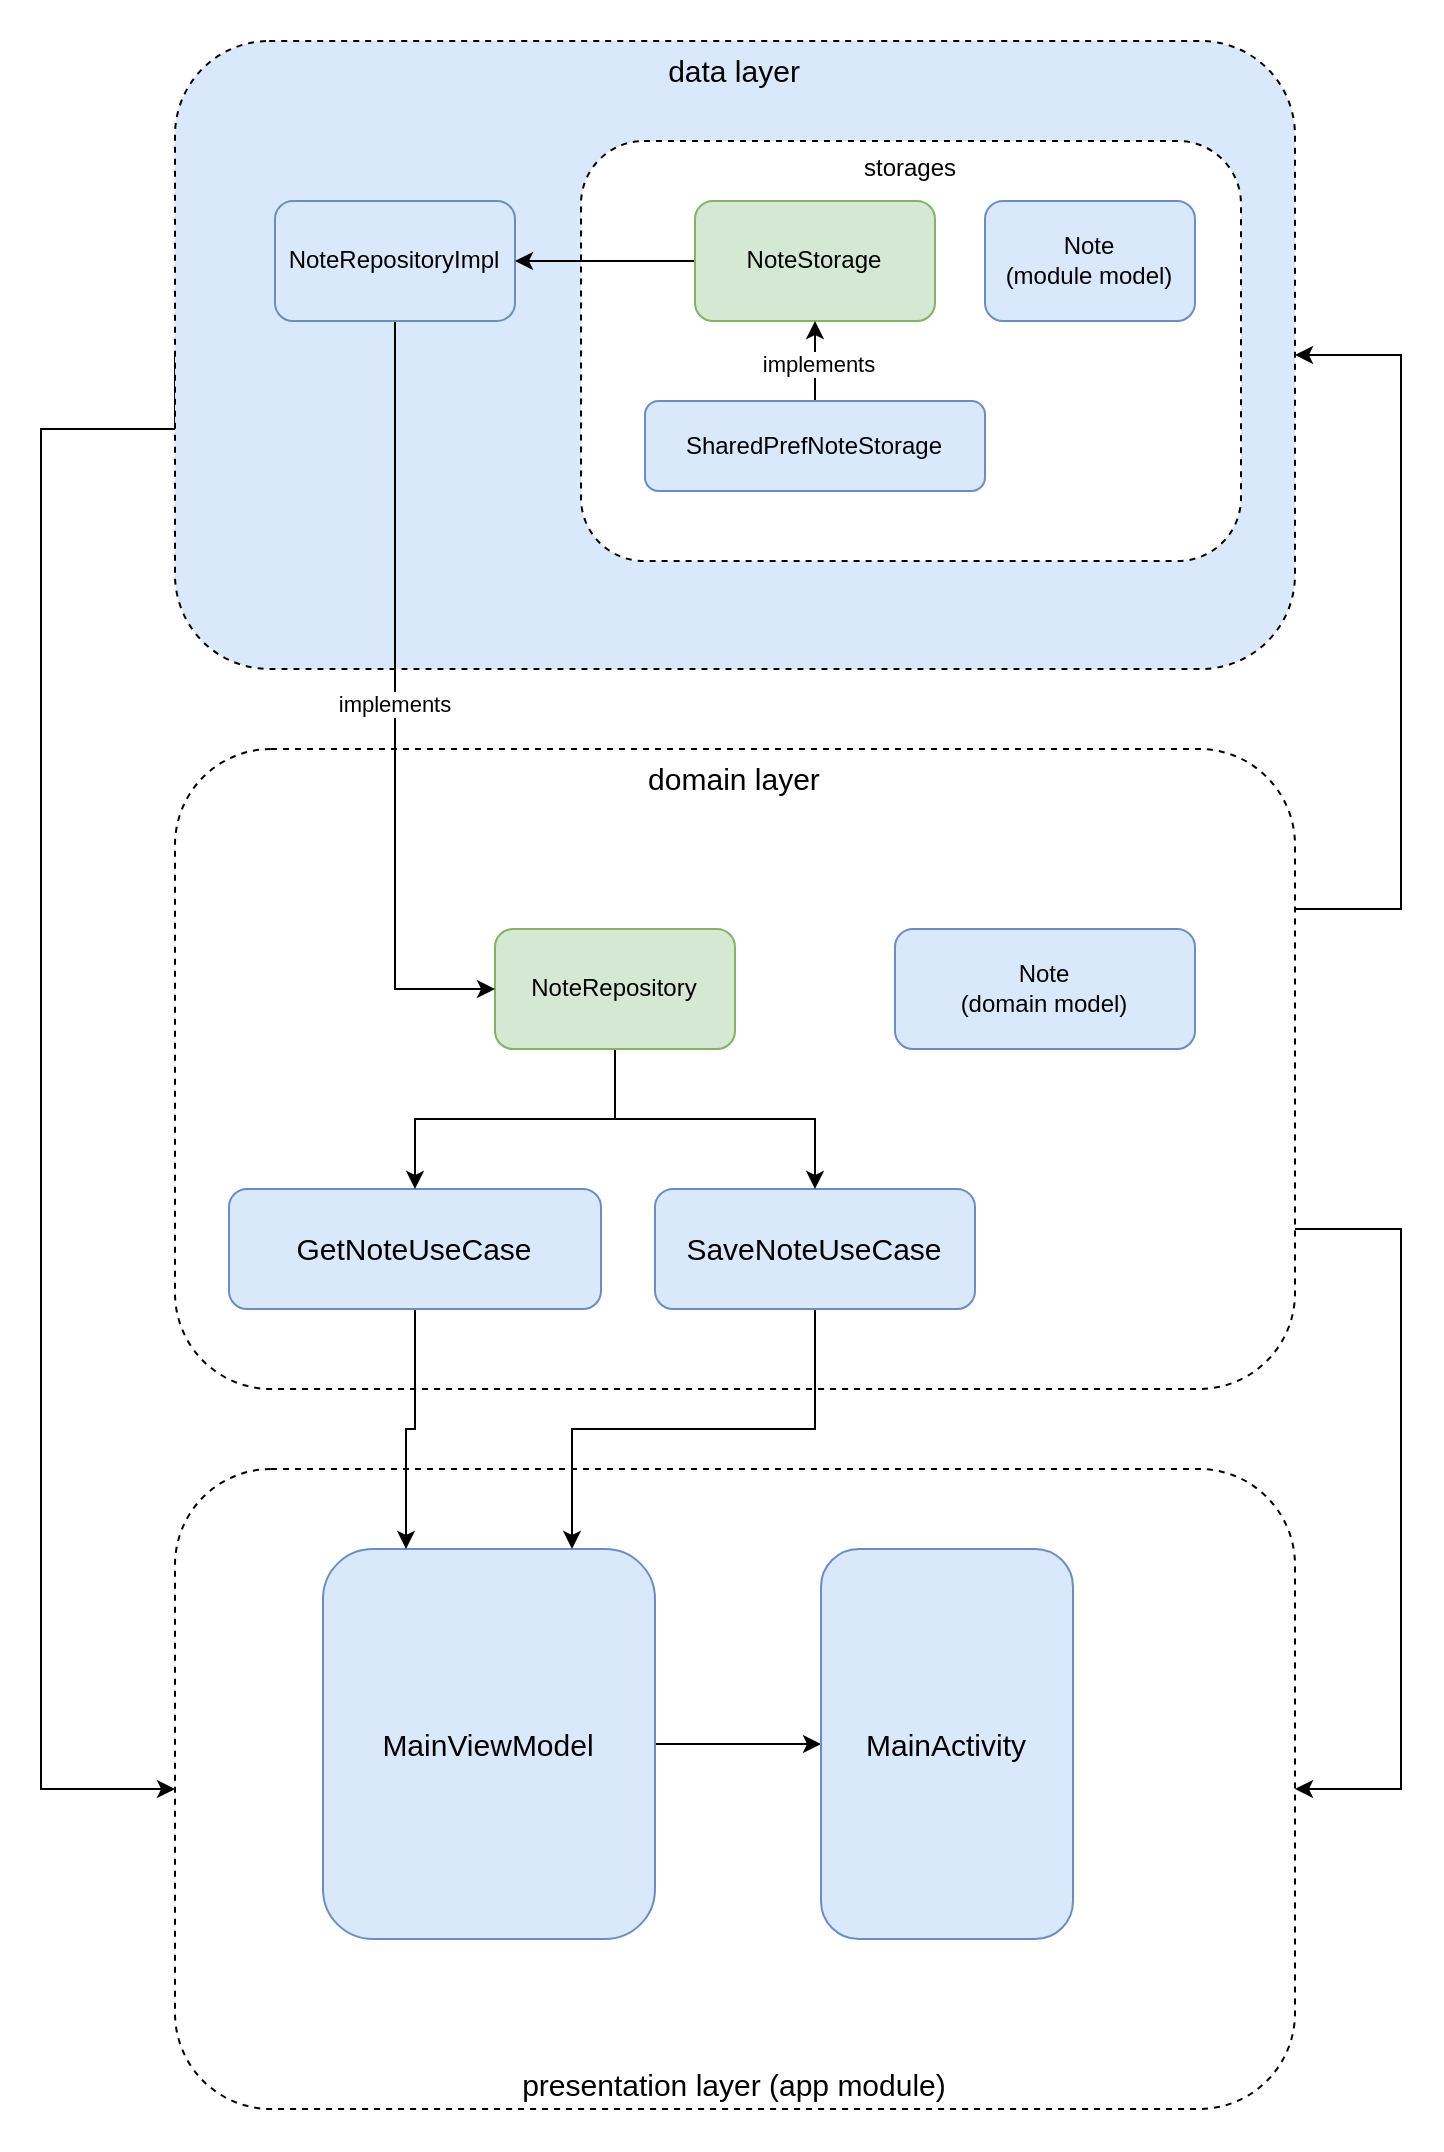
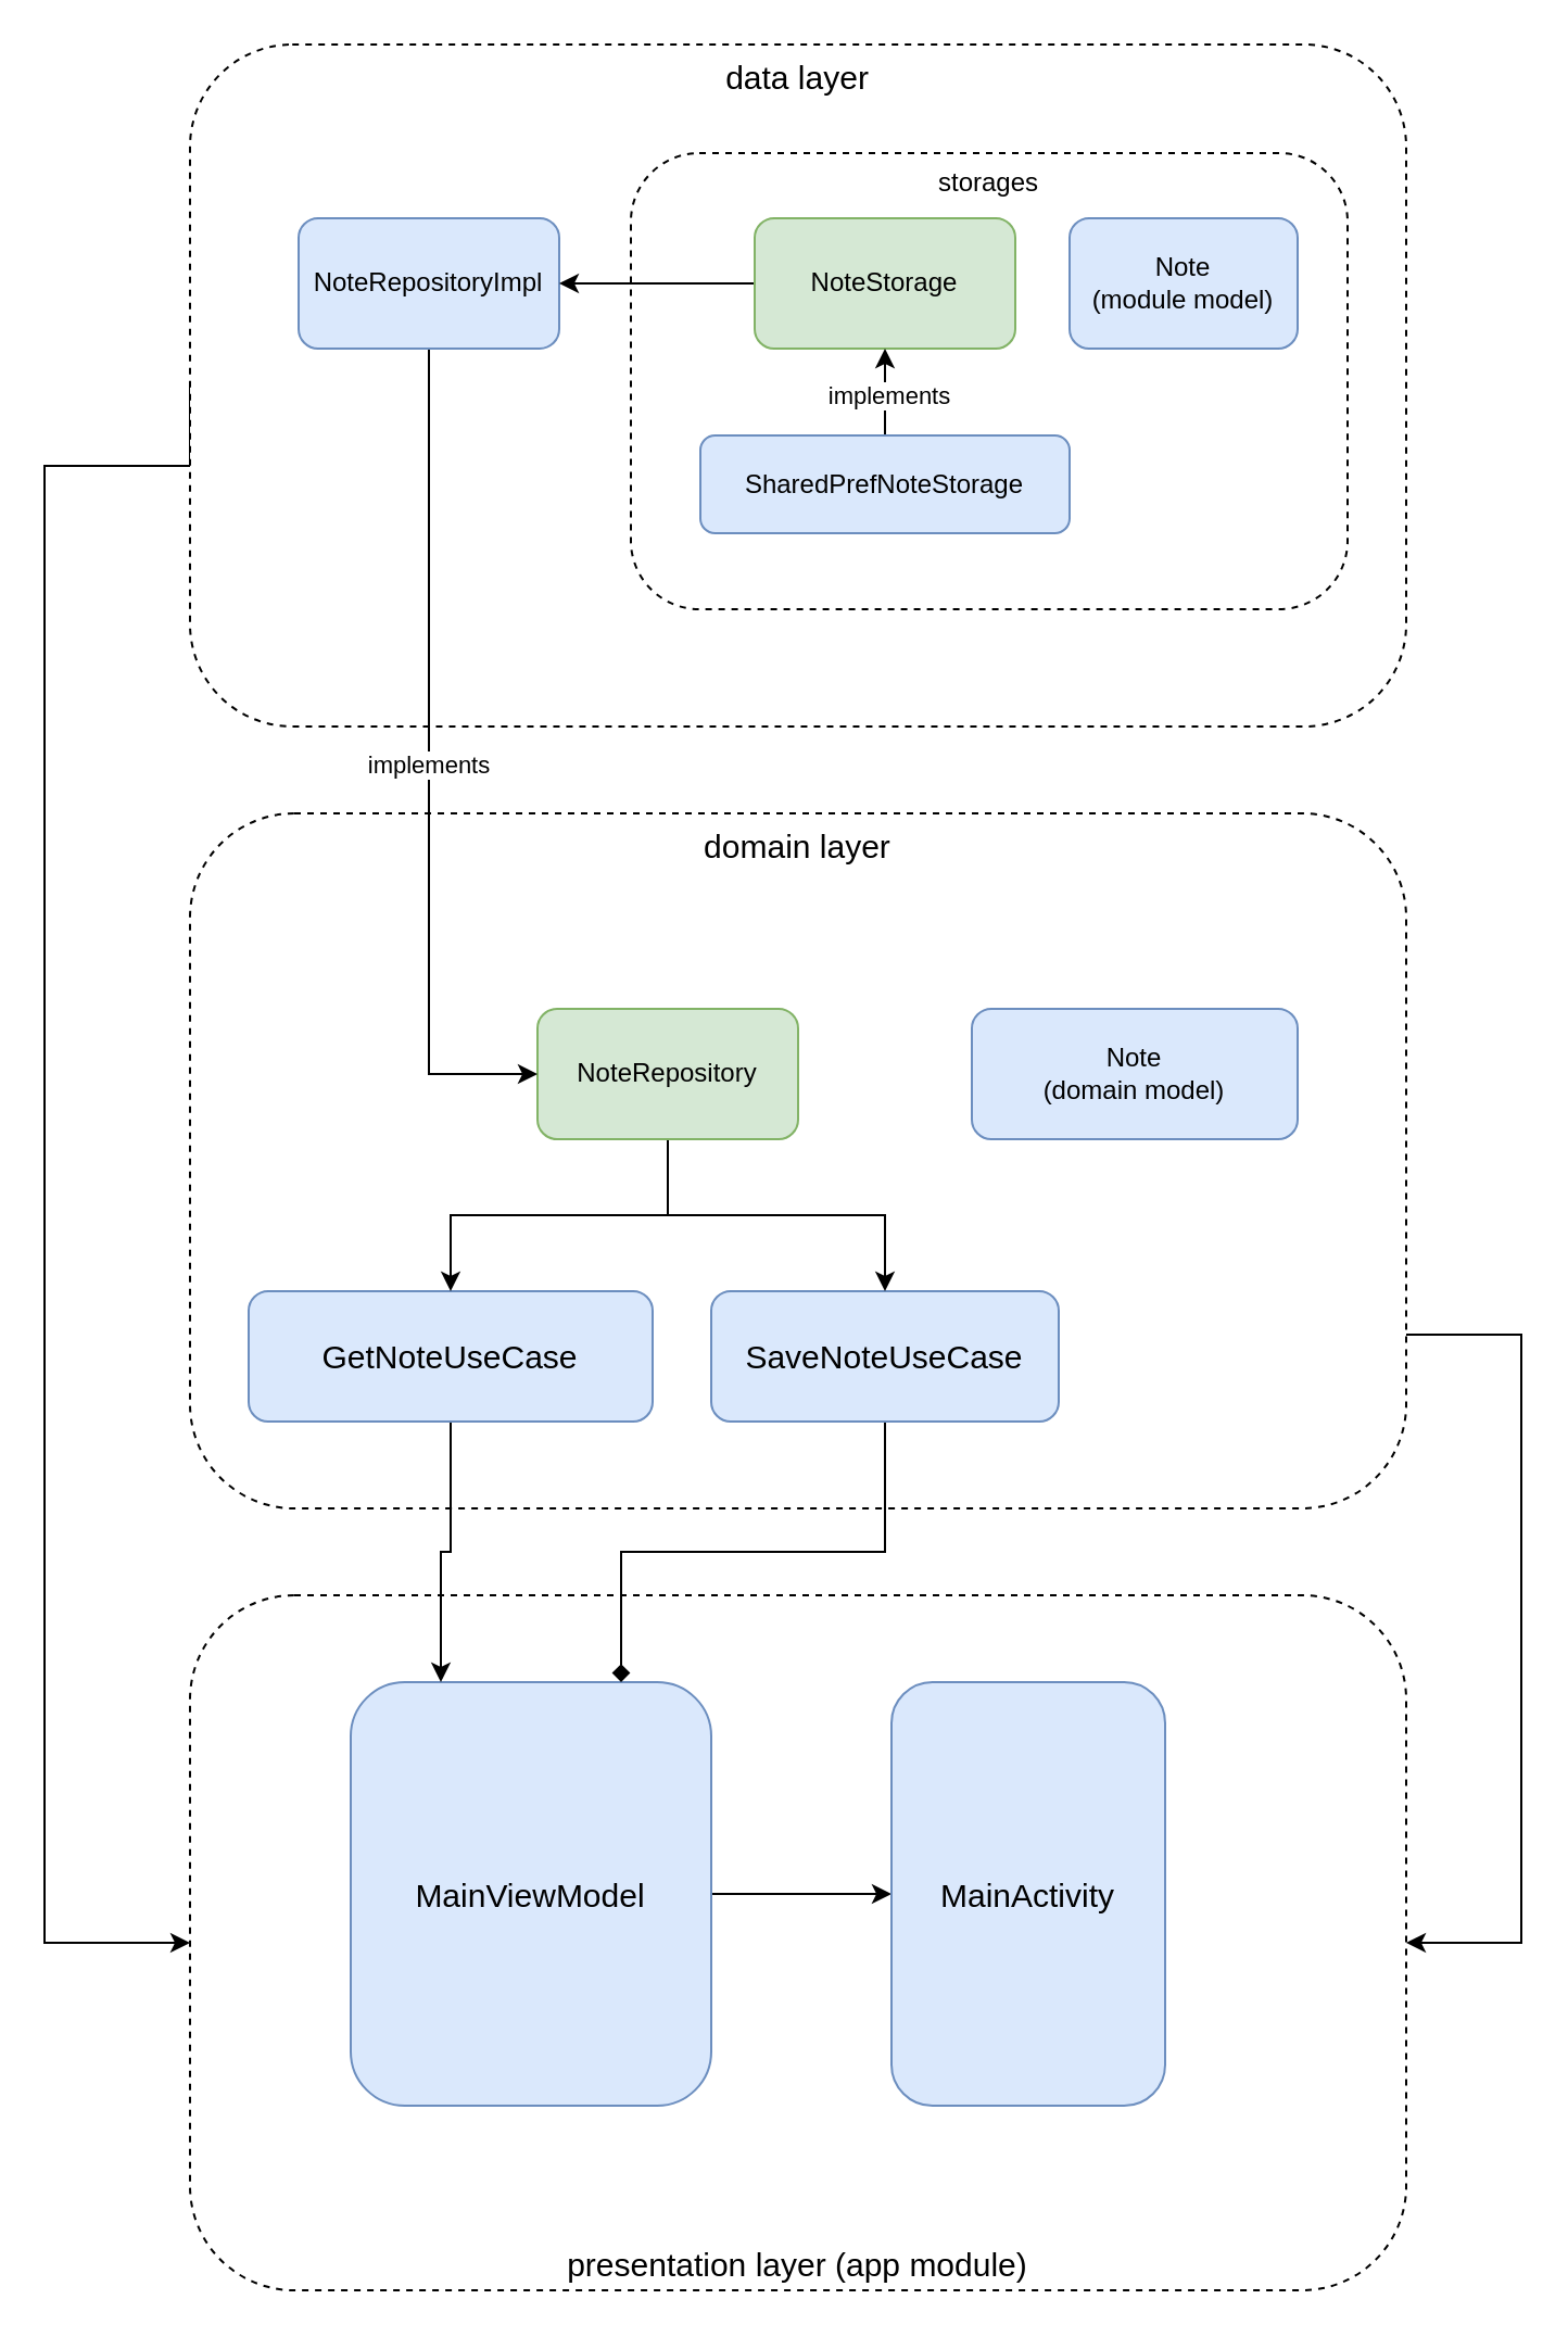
  <mxCell id="0" />
  <mxCell id="1" parent="0" />
  <mxCell id="2" style="edgeStyle=orthogonalEdgeStyle;rounded=0;orthogonalLoop=1;jettySize=auto;html=1;exitX=0;exitY=0.5;exitDx=0;exitDy=0;entryX=0;entryY=0.5;entryDx=0;entryDy=0;fontSize=15;" parent="1" source="3" target="7" edge="1"><mxGeometry relative="1" as="geometry"><Array as="points"><mxPoint x="20" y="214" /><mxPoint x="20" y="894" /></Array></mxGeometry></mxCell>
- <mxCell id="3" value="data layer" style="rounded=1;whiteSpace=wrap;html=1;verticalAlign=top;fontSize=15;dashed=1;fillColor=#dae8fc;" parent="1" vertex="1"><mxGeometry x="87" y="20" width="560" height="314" as="geometry" /></mxCell>
+ <mxCell id="3" value="data layer" style="rounded=1;whiteSpace=wrap;html=1;verticalAlign=top;fontSize=15;dashed=1;" parent="1" vertex="1"><mxGeometry x="87" y="20" width="560" height="314" as="geometry" /></mxCell>
  <mxCell id="4" style="edgeStyle=orthogonalEdgeStyle;rounded=0;orthogonalLoop=1;jettySize=auto;html=1;entryX=1;entryY=0.5;entryDx=0;entryDy=0;fontSize=15;exitX=1;exitY=0.75;exitDx=0;exitDy=0;" parent="1" source="6" target="7" edge="1"><mxGeometry relative="1" as="geometry"><mxPoint x="660" y="570" as="sourcePoint" /><Array as="points"><mxPoint x="700" y="614" /><mxPoint x="700" y="894" /></Array></mxGeometry></mxCell>
- <mxCell id="5" style="edgeStyle=orthogonalEdgeStyle;rounded=0;orthogonalLoop=1;jettySize=auto;html=1;exitX=1;exitY=0.25;exitDx=0;exitDy=0;entryX=1;entryY=0.5;entryDx=0;entryDy=0;fontSize=15;" parent="1" source="6" target="3" edge="1"><mxGeometry relative="1" as="geometry"><Array as="points"><mxPoint x="700" y="454" /><mxPoint x="700" y="177" /></Array></mxGeometry></mxCell>
  <mxCell id="6" value="domain layer" style="rounded=1;whiteSpace=wrap;html=1;verticalAlign=top;fontSize=15;dashed=1;" parent="1" vertex="1"><mxGeometry x="87" y="374" width="560" height="320" as="geometry" /></mxCell>
  <mxCell id="7" value="presentation layer (app module)" style="rounded=1;whiteSpace=wrap;html=1;verticalAlign=bottom;fontSize=15;dashed=1;" parent="1" vertex="1"><mxGeometry x="87" y="734" width="560" height="320" as="geometry" /></mxCell>
  <mxCell id="8" style="edgeStyle=orthogonalEdgeStyle;rounded=0;orthogonalLoop=1;jettySize=auto;html=1;exitX=1;exitY=0.5;exitDx=0;exitDy=0;" edge="1" parent="1" source="9" target="27"><mxGeometry relative="1" as="geometry" /></mxCell>
  <mxCell id="9" value="MainViewModel" style="rounded=1;whiteSpace=wrap;html=1;fontSize=15;fillColor=#dae8fc;strokeColor=#6c8ebf;" parent="1" vertex="1"><mxGeometry x="161" y="774" width="166" height="195" as="geometry" /></mxCell>
  <mxCell id="10" value="Note&lt;br style=&quot;font-size: 12px;&quot;&gt;(domain model)" style="rounded=1;whiteSpace=wrap;html=1;fontSize=12;fillColor=#dae8fc;strokeColor=#6c8ebf;" parent="1" vertex="1"><mxGeometry x="447" y="464" width="150" height="60" as="geometry" /></mxCell>
  <mxCell id="11" style="edgeStyle=orthogonalEdgeStyle;rounded=0;orthogonalLoop=1;jettySize=auto;html=1;exitX=0.5;exitY=1;exitDx=0;exitDy=0;entryX=0.25;entryY=0;entryDx=0;entryDy=0;fontSize=15;" parent="1" source="12" target="9" edge="1"><mxGeometry relative="1" as="geometry" /></mxCell>
  <mxCell id="12" value="GetNoteUseCase" style="rounded=1;whiteSpace=wrap;html=1;fontSize=15;fillColor=#dae8fc;strokeColor=#6c8ebf;" parent="1" vertex="1"><mxGeometry x="114" y="594" width="186" height="60" as="geometry" /></mxCell>
- <mxCell id="13" style="edgeStyle=orthogonalEdgeStyle;rounded=0;orthogonalLoop=1;jettySize=auto;html=1;exitX=0.5;exitY=1;exitDx=0;exitDy=0;entryX=0.75;entryY=0;entryDx=0;entryDy=0;fontSize=15;" parent="1" source="14" target="9" edge="1"><mxGeometry relative="1" as="geometry" /></mxCell>
+ <mxCell id="13" style="edgeStyle=orthogonalEdgeStyle;rounded=0;orthogonalLoop=1;jettySize=auto;html=1;exitX=0.5;exitY=1;exitDx=0;exitDy=0;entryX=0.75;entryY=0;entryDx=0;entryDy=0;fontSize=15;endArrow=diamond;" parent="1" source="14" target="9" edge="1"><mxGeometry relative="1" as="geometry" /></mxCell>
  <mxCell id="14" value="SaveNoteUseCase" style="rounded=1;whiteSpace=wrap;html=1;fontSize=15;fillColor=#dae8fc;strokeColor=#6c8ebf;" parent="1" vertex="1"><mxGeometry x="327" y="594" width="160" height="60" as="geometry" /></mxCell>
  <mxCell id="15" style="edgeStyle=orthogonalEdgeStyle;rounded=0;orthogonalLoop=1;jettySize=auto;html=1;exitX=0.5;exitY=1;exitDx=0;exitDy=0;entryX=0.5;entryY=0;entryDx=0;entryDy=0;fontSize=15;" parent="1" source="17" target="12" edge="1"><mxGeometry relative="1" as="geometry" /></mxCell>
  <mxCell id="16" style="edgeStyle=orthogonalEdgeStyle;rounded=0;orthogonalLoop=1;jettySize=auto;html=1;exitX=0.5;exitY=1;exitDx=0;exitDy=0;entryX=0.5;entryY=0;entryDx=0;entryDy=0;fontSize=15;" parent="1" source="17" target="14" edge="1"><mxGeometry relative="1" as="geometry" /></mxCell>
  <mxCell id="17" value="NoteRepository" style="rounded=1;whiteSpace=wrap;html=1;fillColor=#d5e8d4;strokeColor=#82b366;" parent="1" vertex="1"><mxGeometry x="247" y="464" width="120" height="60" as="geometry" /></mxCell>
  <mxCell id="18" value="implements" style="edgeStyle=orthogonalEdgeStyle;rounded=0;orthogonalLoop=1;jettySize=auto;html=1;exitX=0.5;exitY=1;exitDx=0;exitDy=0;entryX=0;entryY=0.5;entryDx=0;entryDy=0;" parent="1" source="19" target="17" edge="1"><mxGeometry relative="1" as="geometry" /></mxCell>
  <mxCell id="19" value="NoteRepositoryImpl" style="rounded=1;whiteSpace=wrap;html=1;fillColor=#dae8fc;strokeColor=#6c8ebf;" parent="1" vertex="1"><mxGeometry x="137" y="100" width="120" height="60" as="geometry" /></mxCell>
  <mxCell id="20" value="storages" style="rounded=1;whiteSpace=wrap;html=1;dashed=1;verticalAlign=top;" parent="1" vertex="1"><mxGeometry x="290" y="70" width="330" height="210" as="geometry" /></mxCell>
  <mxCell id="21" style="edgeStyle=orthogonalEdgeStyle;rounded=0;orthogonalLoop=1;jettySize=auto;html=1;" parent="1" source="22" target="19" edge="1"><mxGeometry relative="1" as="geometry" /></mxCell>
  <mxCell id="22" value="NoteStorage" style="rounded=1;whiteSpace=wrap;html=1;fillColor=#d5e8d4;strokeColor=#82b366;" parent="1" vertex="1"><mxGeometry x="347" y="100" width="120" height="60" as="geometry" /></mxCell>
  <mxCell id="23" style="edgeStyle=orthogonalEdgeStyle;rounded=0;orthogonalLoop=1;jettySize=auto;html=1;" parent="1" source="25" target="22" edge="1"><mxGeometry relative="1" as="geometry" /></mxCell>
  <mxCell id="24" value="implements" style="edgeLabel;html=1;align=center;verticalAlign=middle;resizable=0;points=[];" parent="23" vertex="1" connectable="0"><mxGeometry x="-0.052" y="-1" relative="1" as="geometry"><mxPoint as="offset" /></mxGeometry></mxCell>
  <mxCell id="25" value="SharedPrefNoteStorage" style="rounded=1;whiteSpace=wrap;html=1;fillColor=#dae8fc;strokeColor=#6c8ebf;" parent="1" vertex="1"><mxGeometry x="322" y="200" width="170" height="45" as="geometry" /></mxCell>
  <mxCell id="26" value="Note&lt;br style=&quot;font-size: 12px;&quot;&gt;(module model)" style="rounded=1;whiteSpace=wrap;html=1;fontSize=12;fillColor=#dae8fc;strokeColor=#6c8ebf;" parent="1" vertex="1"><mxGeometry x="492" y="100" width="105" height="60" as="geometry" /></mxCell>
  <mxCell id="27" value="MainActivity" style="rounded=1;whiteSpace=wrap;html=1;fontSize=15;fillColor=#dae8fc;strokeColor=#6c8ebf;" vertex="1" parent="1"><mxGeometry x="410" y="774" width="126" height="195" as="geometry" /></mxCell>
